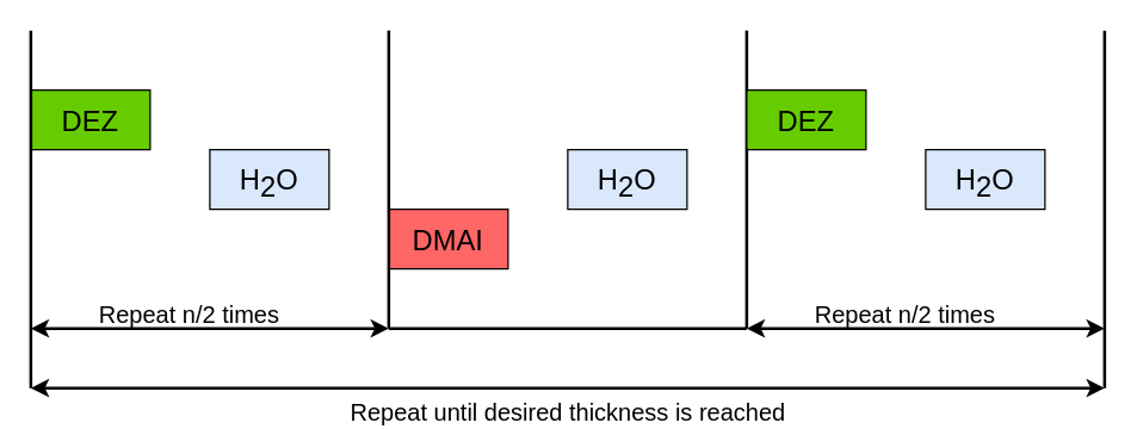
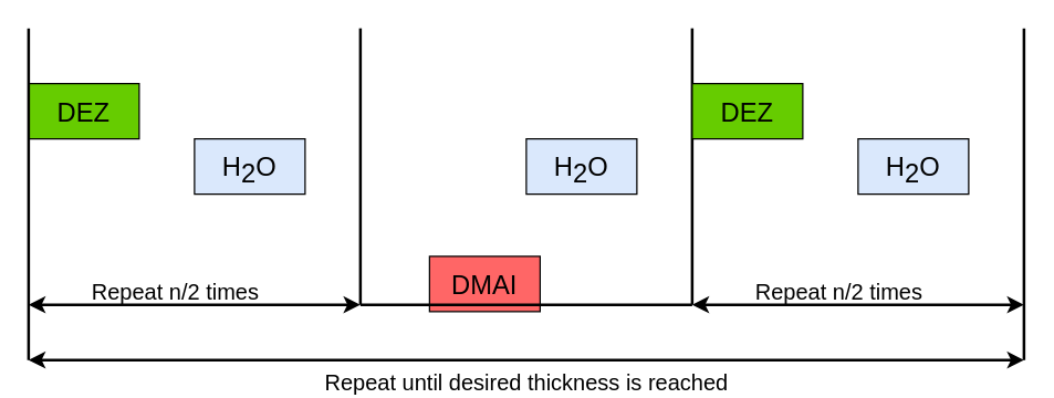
  <mxCell id="0" />
  <mxCell id="1" parent="0" />
  <mxCell id="2" value="H&lt;sub style=&quot;font-size: 19px;&quot;&gt;2&lt;/sub&gt;O" style="rounded=0;whiteSpace=wrap;html=1;fillColor=#dae8fc;strokeColor=#000000;fontSize=19;verticalAlign=bottom;" parent="1" vertex="1"><mxGeometry x="140" y="100" width="80" height="40" as="geometry" /></mxCell>
  <mxCell id="3" value="DEZ" style="rounded=0;whiteSpace=wrap;html=1;fillColor=#66CC00;strokeColor=default;fontSize=19;verticalAlign=middle;spacingTop=3;" parent="1" vertex="1"><mxGeometry x="20" y="60" width="80" height="40" as="geometry" /></mxCell>
  <mxCell id="4" value="" style="endArrow=none;html=1;strokeWidth=2;rounded=0;" parent="1" edge="1"><mxGeometry width="50" height="50" relative="1" as="geometry"><mxPoint x="20" y="260" as="sourcePoint" /><mxPoint x="20" y="20" as="targetPoint" /></mxGeometry></mxCell>
- <mxCell id="5" value="DMAI" style="rounded=0;whiteSpace=wrap;html=1;fillColor=#FF6666;fontSize=19;verticalAlign=middle;labelPosition=center;verticalLabelPosition=middle;align=center;horizontal=1;spacingTop=3;" parent="1" vertex="1"><mxGeometry x="260" y="140" width="80" height="40" as="geometry" /></mxCell>
+ <mxCell id="5" value="DMAI" style="rounded=0;whiteSpace=wrap;html=1;fillColor=#FF6666;fontSize=19;verticalAlign=middle;labelPosition=center;verticalLabelPosition=middle;align=center;horizontal=1;spacingTop=3;" parent="1" vertex="1"><mxGeometry x="310" y="185" width="80" height="40" as="geometry" /></mxCell>
  <mxCell id="6" value="" style="endArrow=none;html=1;strokeWidth=2;rounded=0;" edge="1" parent="1"><mxGeometry width="50" height="50" relative="1" as="geometry"><mxPoint x="260" y="220" as="sourcePoint" /><mxPoint x="260" y="20" as="targetPoint" /></mxGeometry></mxCell>
  <mxCell id="7" value="" style="endArrow=none;html=1;strokeWidth=2;rounded=0;" edge="1" parent="1"><mxGeometry width="50" height="50" relative="1" as="geometry"><mxPoint x="500" y="220" as="sourcePoint" /><mxPoint x="500" y="20" as="targetPoint" /></mxGeometry></mxCell>
  <mxCell id="8" value="" style="endArrow=none;html=1;strokeWidth=2;rounded=0;" edge="1" parent="1"><mxGeometry width="50" height="50" relative="1" as="geometry"><mxPoint x="740" y="260" as="sourcePoint" /><mxPoint x="740" y="20" as="targetPoint" /></mxGeometry></mxCell>
  <mxCell id="9" value="" style="endArrow=classic;startArrow=classic;html=1;rounded=0;strokeWidth=2;" edge="1" parent="1"><mxGeometry width="50" height="50" relative="1" as="geometry"><mxPoint x="20" y="220" as="sourcePoint" /><mxPoint x="260" y="220" as="targetPoint" /></mxGeometry></mxCell>
  <mxCell id="10" value="&lt;div style=&quot;font-size: 16px;&quot;&gt;Repeat n/2 times&lt;/div&gt;" style="edgeLabel;html=1;align=center;verticalAlign=bottom;resizable=0;points=[];labelBackgroundColor=none;fontSize=16;fontColor=default;" vertex="1" connectable="0" parent="9"><mxGeometry x="-0.125" y="-2" relative="1" as="geometry"><mxPoint as="offset" /></mxGeometry></mxCell>
  <mxCell id="11" value="" style="endArrow=classic;startArrow=classic;html=1;rounded=0;strokeWidth=2;" edge="1" parent="1"><mxGeometry width="50" height="50" relative="1" as="geometry"><mxPoint x="500" y="220" as="sourcePoint" /><mxPoint x="740" y="220" as="targetPoint" /></mxGeometry></mxCell>
  <mxCell id="12" value="&lt;div style=&quot;font-size: 16px;&quot;&gt;Repeat n/2 times&lt;/div&gt;" style="edgeLabel;html=1;align=center;verticalAlign=bottom;resizable=0;points=[];labelBackgroundColor=none;fontSize=16;fontColor=default;" vertex="1" connectable="0" parent="11"><mxGeometry x="-0.125" y="-2" relative="1" as="geometry"><mxPoint as="offset" /></mxGeometry></mxCell>
  <mxCell id="13" value="" style="endArrow=none;html=1;rounded=0;fontSize=16;fontColor=default;strokeWidth=2;" edge="1" parent="1"><mxGeometry width="50" height="50" relative="1" as="geometry"><mxPoint x="260" y="220" as="sourcePoint" /><mxPoint x="500" y="220" as="targetPoint" /></mxGeometry></mxCell>
  <mxCell id="14" value="&lt;div&gt;Repeat until desired thickness is reached&lt;/div&gt;" style="endArrow=classic;startArrow=classic;html=1;rounded=0;fontSize=16;fontColor=default;verticalAlign=top;strokeWidth=2;" edge="1" parent="1"><mxGeometry width="50" height="50" relative="1" as="geometry"><mxPoint x="20" y="260" as="sourcePoint" /><mxPoint x="740" y="260" as="targetPoint" /></mxGeometry></mxCell>
  <mxCell id="15" value="DEZ" style="rounded=0;whiteSpace=wrap;html=1;fillColor=#66CC00;strokeColor=default;fontSize=19;verticalAlign=middle;spacingTop=3;" vertex="1" parent="1"><mxGeometry x="500" y="60" width="80" height="40" as="geometry" /></mxCell>
  <mxCell id="16" value="H&lt;sub style=&quot;font-size: 19px;&quot;&gt;2&lt;/sub&gt;O" style="rounded=0;whiteSpace=wrap;html=1;fillColor=#dae8fc;strokeColor=#000000;fontSize=19;verticalAlign=bottom;" vertex="1" parent="1"><mxGeometry x="380" y="100" width="80" height="40" as="geometry" /></mxCell>
  <mxCell id="17" value="H&lt;sub style=&quot;font-size: 19px;&quot;&gt;2&lt;/sub&gt;O" style="rounded=0;whiteSpace=wrap;html=1;fillColor=#dae8fc;strokeColor=#000000;fontSize=19;verticalAlign=bottom;" vertex="1" parent="1"><mxGeometry x="620" y="100" width="80" height="40" as="geometry" /></mxCell>
